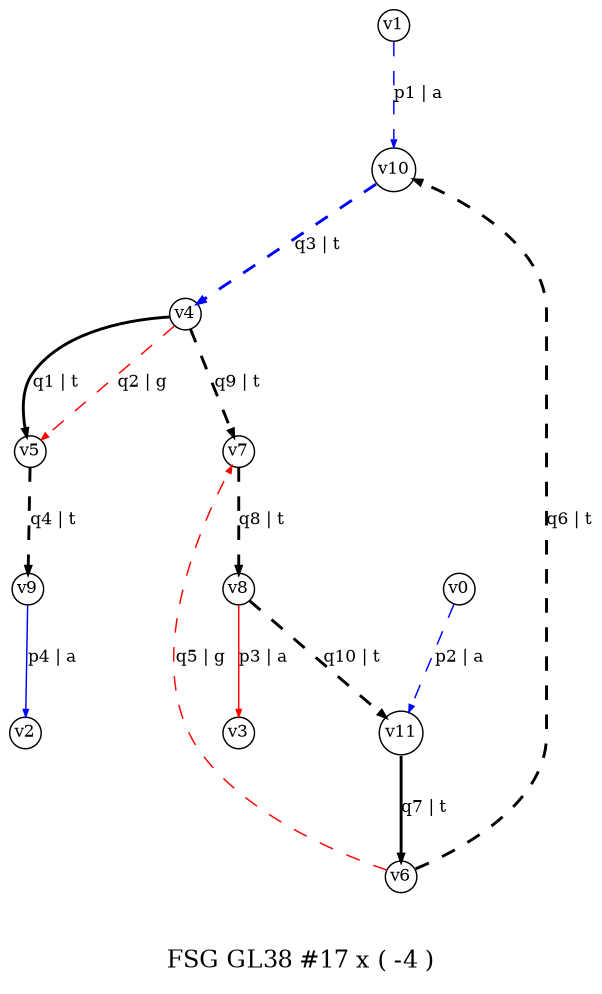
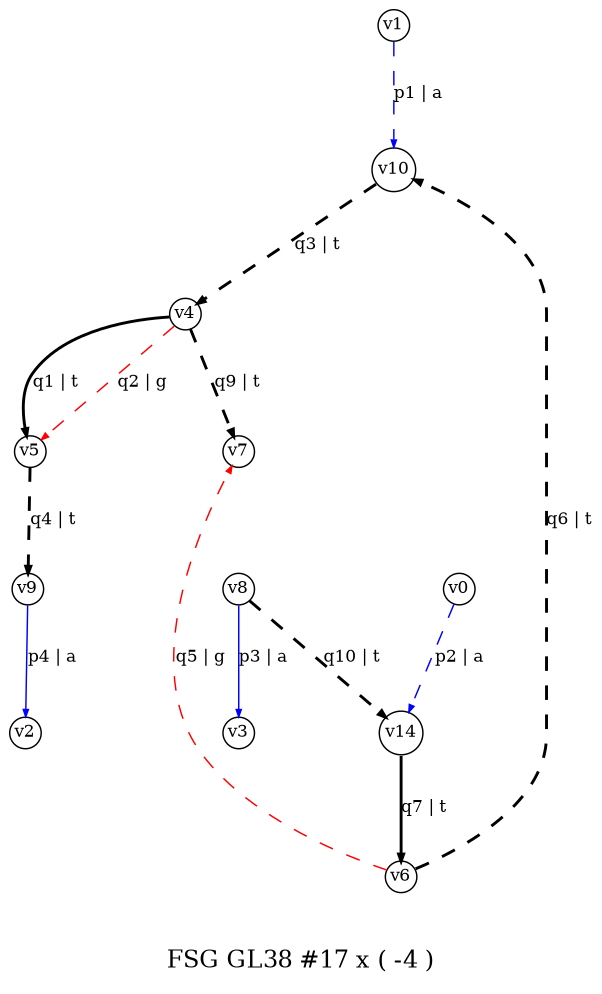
  digraph {
    fontsize=10
    label="FSG GL38 #17 x ( -4 )"
    noverlap=scale
    overall_factor="NumeratorDependentGrouping(38,1,AntiFermionSpinSumSign(1)*AutG(1)^-1*ExternalFermionOrderingSign(1)*InternalFermionLoopSign(-1)*NumeratorIndependentSymmetryGrouping(2))+NumeratorDependentGrouping(39,1,AntiFermionSpinSumSign(1)*AutG(1)^-1*ExternalFermionOrderingSign(1)*InternalFermionLoopSign(-1)*NumeratorIndependentSymmetryGrouping(2))"
    overall_factor_evaluated=-4
    node [fontsize=7 margin=0 penwidth=0.6 shape=circle]
    edge [arrowsize=0.3 color=black fontsize=7 penwidth=1.2 style=dashed]
    v1 [height=0.01]
    v10 [height=0.01]
    v4 [height=0.01]
    v7 [height=0.01]
    v5 [height=0.01]
    v0 [height=0.01]
-   v11 [height=0.01]
+   v11 [height=0.01 label=v14]
    v6 [height=0.01]
    v8 [height=0.01]
    v3 [height=0.01]
    v9 [height=0.01]
    v2 [height=0.01]
    v1 -> v10 [color=blue label="p1 | a" penwidth=0.6]
-   v10 -> v4 [color=blue label="q3 | t"]
+   v10 -> v4 [label="q3 | t"]
    v4 -> v7 [label="q9 | t"]
    v4 -> v5 [label="q1 | t" style=solid]
    v4 -> v5 [color=red label="q2 | g" penwidth=0.6]
-   v7 -> v8 [label="q8 | t"]
    v5 -> v9 [label="q4 | t"]
    v0 -> v11 [color=blue label="p2 | a" penwidth=0.6]
    v11 -> v6 [label="q7 | t" style=solid]
    v6 -> v10 [label="q6 | t"]
    v6 -> v7 [color=red label="q5 | g" penwidth=0.6]
    v8 -> v11 [label="q10 | t"]
-   v8 -> v3 [color=red label="p3 | a" penwidth=0.6 style=solid]
+   v8 -> v3 [color=blue label="p3 | a" penwidth=0.6 style=solid]
    v9 -> v2 [color=blue label="p4 | a" penwidth=0.6 style=solid]
  }
